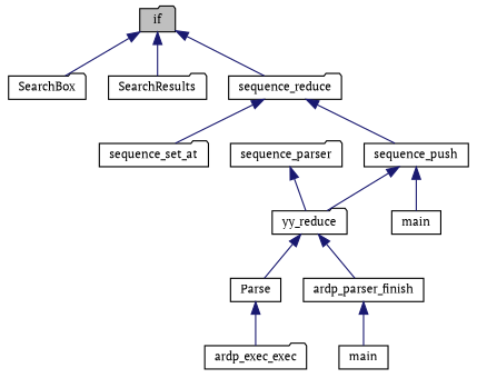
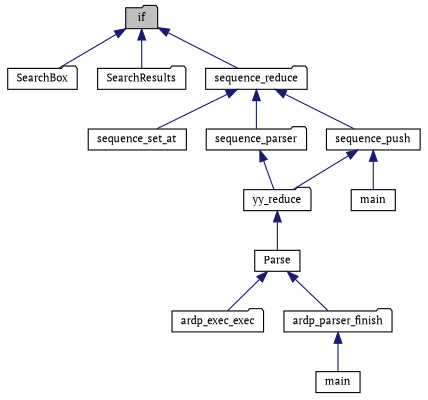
  digraph {
    fontname="PT Serif"
    rankdir=TB
    node [color=black fillcolor=white fontname="PT Serif" fontsize=10 shape=folder style=filled]
    edge [color=midnightblue dir=back fontname="PT Serif" fontsize=10 labelfontname=Helvetica labelfontsize=10 style=solid]
    n1 [fillcolor=grey75 fontcolor=black height=0.2 label=if width=0.4]
    n2 [height=0.2 label=SearchBox width=0.4]
    n3 [height=0.2 label=SearchResults width=0.4]
    n4 [height=0.2 label=sequence_reduce width=0.4]
-   n5 [height=0.2 label=sequence_set_at width=0.4]
+   n5 [height=0.2 label=sequence_set_at shape=box width=0.4]
    n6 [height=0.2 label=sequence_push shape=box width=0.4]
    n7 [height=0.2 label=sequence_parser width=0.4]
    n8 [height=0.2 label=yy_reduce width=0.4]
    n9 [height=0.2 label=main shape=box width=0.4]
    n10 [height=0.2 label=Parse shape=box width=0.4]
    n11 [height=0.2 label=ardp_exec_exec width=0.4]
-   n12 [height=0.2 label=ardp_parser_finish shape=box width=0.4]
+   n12 [height=0.2 label=ardp_parser_finish width=0.4]
    n13 [height=0.2 label=main shape=box width=0.4]
    n1 -> n2
    n1 -> n3
    n1 -> n4
    n4 -> n5
    n4 -> n6
+   n4 -> n7
    n6 -> n8
    n6 -> n9
    n7 -> n8
    n8 -> n10
    n10 -> n11
-   n8 -> n12
+   n10 -> n12
    n12 -> n13
  }
